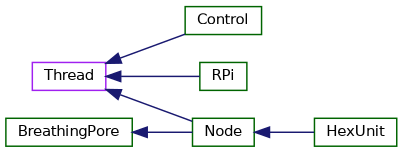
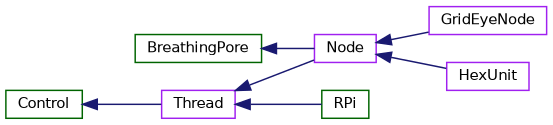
  digraph {
    rankdir=LR
    node [color=darkgreen fillcolor=white fontname=Helvetica fontsize=10 shape=record style=filled]
    edge [color=midnightblue dir=back fontname=Helvetica fontsize=10 labelfontname=Helvetica labelfontsize=10 style=solid]
    n1 [color=purple height=0.2 label=Thread width=0.4]
    n2 [height=0.2 label=Control width=0.4]
-   n3 [height=0.2 label="Node" width=0.4]
+   n3 [color=purple height=0.2 label="Node" width=0.4]
    n4 [height=0.2 label=RPi width=0.4]
-   n6 [height=0.2 label=HexUnit width=0.4]
+   n5 [color=purple height=0.2 label=GridEyeNode width=0.4]
+   n6 [color=purple height=0.2 label=HexUnit width=0.4]
    n7 [height=0.2 label=BreathingPore width=0.4]
-   n1 -> n2
+   n2 -> n1
    n1 -> n3
    n1 -> n4
+   n3 -> n5
    n3 -> n6
    n7 -> n3
  }
